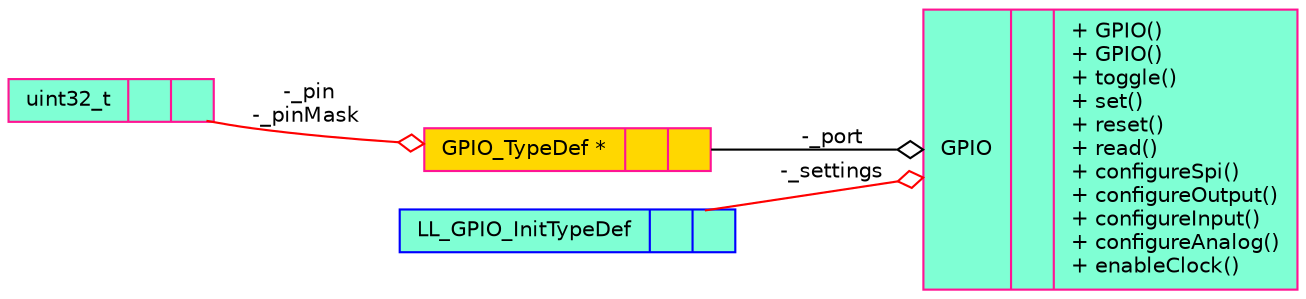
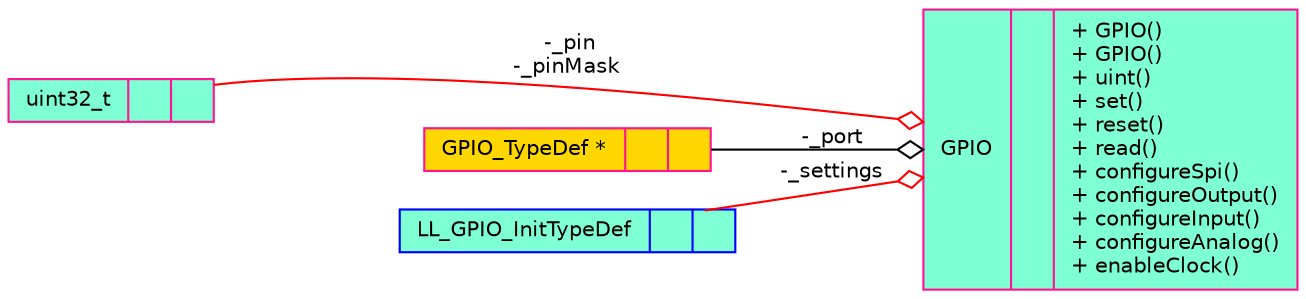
  digraph {
    rankdir=LR
    node [color=deeppink fillcolor=aquamarine fontname=Helvetica fontsize=10 shape=record style=filled]
    edge [arrowhead=odiamond color=red fontname=Helvetica fontsize=10 labelfontname=Helvetica labelfontsize=10 style=solid]
-   n1 [fontcolor=black height=0.2 label="{GPIO\n||+ GPIO()\l+ GPIO()\l+ toggle()\l+ set()\l+ reset()\l+ read()\l+ configureSpi()\l+ configureOutput()\l+ configureInput()\l+ configureAnalog()\l+ enableClock()\l}" width=0.4]
+   n1 [fontcolor=black height=0.2 label="{GPIO\n||+ GPIO()\l+ GPIO()\l+ uint()\l+ set()\l+ reset()\l+ read()\l+ configureSpi()\l+ configureOutput()\l+ configureInput()\l+ configureAnalog()\l+ enableClock()\l}" width=0.4]
    n2 [height=0.2 label="{uint32_t\n||}" width=0.4]
    n3 [fillcolor=gold height=0.2 label="{GPIO_TypeDef *\n||}" width=0.4]
    n4 [color=blue height=0.2 label="{LL_GPIO_InitTypeDef\n||}" width=0.4]
-   n2 -> n3 [label=" -_pin\n-_pinMask"]
+   n2 -> n1 [label=" -_pin\n-_pinMask"]
    n3 -> n1 [color=black label=" -_port"]
    n4 -> n1 [label=" -_settings"]
  }
